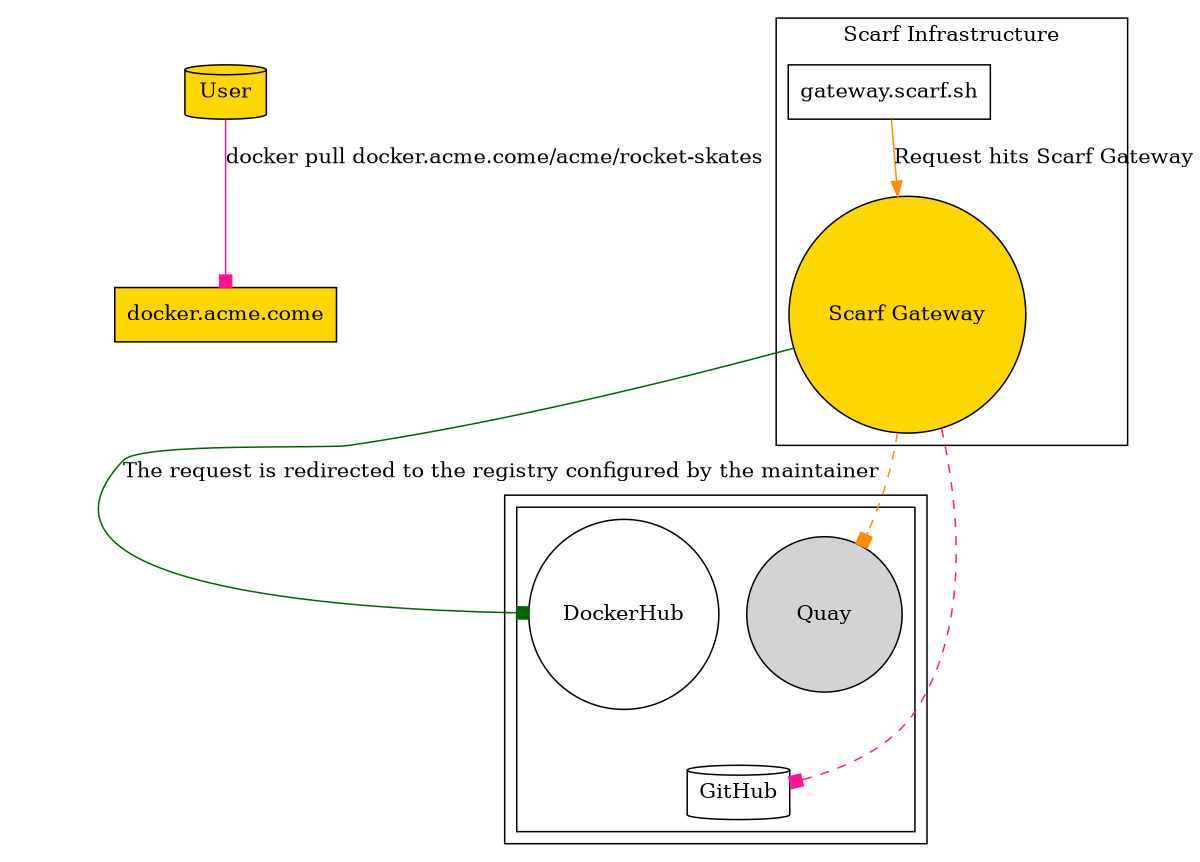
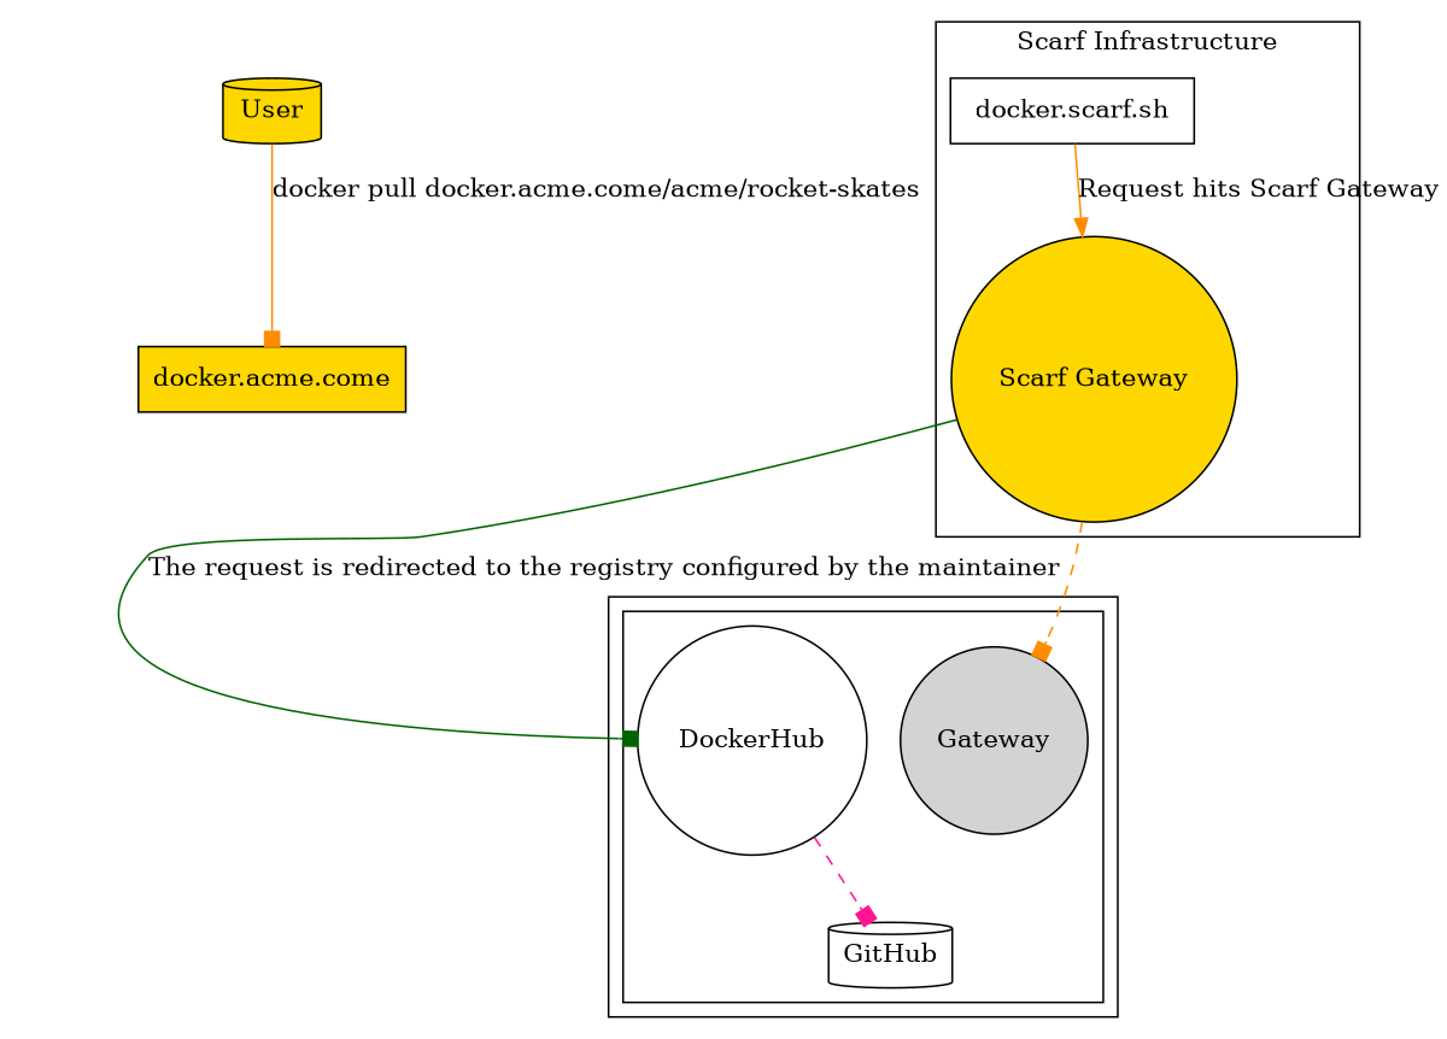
  digraph {
    node [fillcolor=gold shape=circle style=filled]
    edge [arrowhead=box color=darkorange]
    "docker.acme.come" [shape=box]
-   "gateway.scarf.sh" [fillcolor=white shape=box]
+   "gateway.scarf.sh" [fillcolor=white shape=box label="docker.scarf.sh"]
    User [shape=cylinder]
    "Scarf Gateway"
    GitHub [fillcolor=white shape=cylinder]
    DockerHub [fillcolor=white]
-   Quay [fillcolor=lightgrey]
+   Quay [fillcolor=lightgrey label=Gateway]
    subgraph sub_1 {
      "docker.acme.come"
      "gateway.scarf.sh"
    }
    subgraph sub_2 {
      "docker.acme.come"
      User
    }
    subgraph cluster_3 {
      label="Scarf Infrastructure"
      "gateway.scarf.sh"
      "Scarf Gateway"
    }
    subgraph cluster_4 {
      subgraph cluster_5 {
        GitHub
        DockerHub
        Quay
      }
    }
    "gateway.scarf.sh" -> "Scarf Gateway" [arrowhead=normal label="Request hits Scarf Gateway"]
-   User -> "docker.acme.come" [color=deeppink label="docker pull docker.acme.come/acme/rocket-skates"]
-   "Scarf Gateway" -> GitHub [color=deeppink style=dashed]
+   User -> "docker.acme.come" [label="docker pull docker.acme.come/acme/rocket-skates"]
+   DockerHub -> GitHub [color=deeppink style=dashed]
    "Scarf Gateway" -> DockerHub [color=darkgreen label="The request is redirected to the registry configured by the maintainer"]
    "Scarf Gateway" -> Quay [style=dashed]
  }
